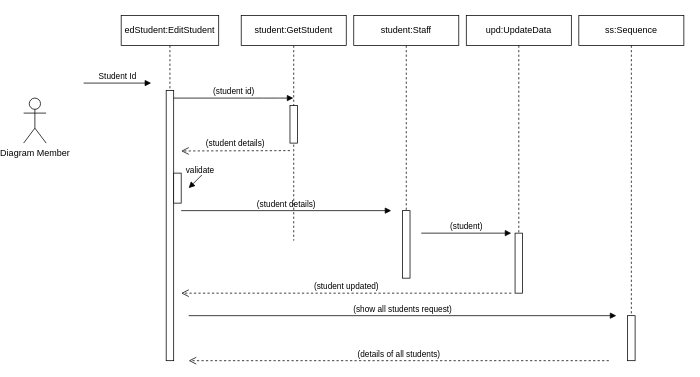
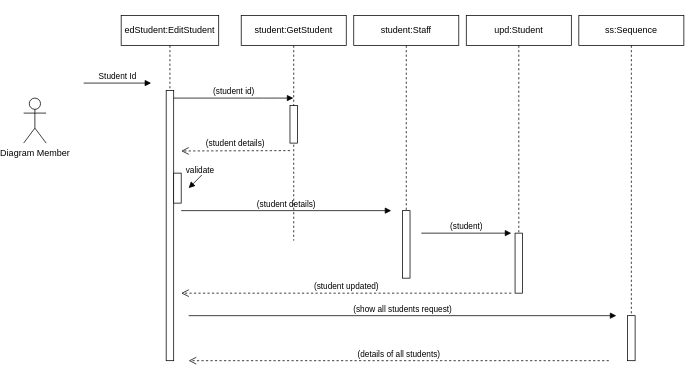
  <mxCell id="0" />
  <mxCell id="1" parent="0" />
  <mxCell id="2" value="Diagram Member&lt;br&gt;" parent="1" style="shape=umlActor;verticalLabelPosition=bottom;labelBackgroundColor=#ffffff;verticalAlign=top;html=1;outlineConnect=0;" vertex="1"><mxGeometry as="geometry" x="20" y="130" width="30" height="60" /></mxCell>
  <mxCell id="3" value="edStudent:EditStudent&lt;br&gt;" parent="1" style="shape=umlLifeline;perimeter=lifelinePerimeter;whiteSpace=wrap;html=1;container=1;collapsible=0;recursiveResize=0;outlineConnect=0;" vertex="1"><mxGeometry as="geometry" x="150" y="20" width="130" height="460" /></mxCell>
  <mxCell id="4" value="" parent="3" style="html=1;points=[];perimeter=orthogonalPerimeter;" vertex="1"><mxGeometry as="geometry" x="60" y="100" width="10" height="360" /></mxCell>
  <mxCell id="5" value="" parent="3" style="html=1;points=[];perimeter=orthogonalPerimeter;" vertex="1"><mxGeometry as="geometry" x="70" y="210" width="10" height="40" /></mxCell>
  <mxCell id="6" value="validate&lt;br&gt;" parent="3" style="html=1;verticalAlign=bottom;endArrow=block;" edge="1"><mxGeometry as="geometry" width="80" relative="1"><mxPoint as="sourcePoint" x="120" y="200" /><mxPoint as="targetPoint" x="90" y="230" /></mxGeometry></mxCell>
  <mxCell id="7" value="(student details)&lt;br&gt;" parent="3" style="html=1;verticalAlign=bottom;endArrow=block;" edge="1"><mxGeometry as="geometry" width="80" relative="1"><mxPoint as="sourcePoint" x="80" y="260" /><mxPoint as="targetPoint" x="360" y="260" /></mxGeometry></mxCell>
  <mxCell id="8" value="student:GetStudent&lt;br&gt;" parent="1" style="shape=umlLifeline;perimeter=lifelinePerimeter;whiteSpace=wrap;html=1;container=1;collapsible=0;recursiveResize=0;outlineConnect=0;" vertex="1"><mxGeometry as="geometry" x="310" y="20" width="140" height="300" /></mxCell>
  <mxCell id="9" value="" parent="8" style="html=1;points=[];perimeter=orthogonalPerimeter;" vertex="1"><mxGeometry as="geometry" x="65" y="120" width="10" height="50" /></mxCell>
  <mxCell id="10" value="(student details)&lt;br&gt;" parent="1" style="html=1;verticalAlign=bottom;endArrow=open;dashed=1;endSize=8;" edge="1"><mxGeometry as="geometry" relative="1"><mxPoint as="sourcePoint" x="375" y="200" /><mxPoint as="targetPoint" x="230" y="200.5" /></mxGeometry></mxCell>
  <mxCell id="11" value="Student Id&lt;br&gt;" parent="1" style="html=1;verticalAlign=bottom;endArrow=block;" edge="1"><mxGeometry as="geometry" width="80" relative="1"><mxPoint as="sourcePoint" x="100" y="110" /><mxPoint as="targetPoint" x="190" y="110" /></mxGeometry></mxCell>
  <mxCell id="12" value="(student id)&lt;br&gt;" parent="1" style="html=1;verticalAlign=bottom;endArrow=block;" target="8" edge="1"><mxGeometry as="geometry" width="80" relative="1"><mxPoint as="sourcePoint" x="220" y="130" /><mxPoint as="targetPoint" x="290" y="170" /><Array as="points"><mxPoint x="350" y="130" /></Array></mxGeometry></mxCell>
  <mxCell id="13" value="student:Staff&lt;br&gt;" parent="1" style="shape=umlLifeline;perimeter=lifelinePerimeter;whiteSpace=wrap;html=1;container=1;collapsible=0;recursiveResize=0;outlineConnect=0;" vertex="1"><mxGeometry as="geometry" x="460" y="20" width="140" height="350" /></mxCell>
  <mxCell id="14" value="" parent="13" style="html=1;points=[];perimeter=orthogonalPerimeter;" vertex="1"><mxGeometry as="geometry" x="65" y="260" width="10" height="90" /></mxCell>
  <mxCell id="15" value="(student)&lt;br&gt;" parent="13" style="html=1;verticalAlign=bottom;endArrow=block;" edge="1"><mxGeometry as="geometry" width="80" relative="1"><mxPoint as="sourcePoint" x="90" y="290" /><mxPoint as="targetPoint" x="210" y="290" /></mxGeometry></mxCell>
- <mxCell id="16" value="upd:UpdateData" parent="1" style="shape=umlLifeline;perimeter=lifelinePerimeter;whiteSpace=wrap;html=1;container=1;collapsible=0;recursiveResize=0;outlineConnect=0;" vertex="1"><mxGeometry as="geometry" x="610" y="20" width="140" height="370" /></mxCell>
+ <mxCell id="16" value="upd:Student" parent="1" style="shape=umlLifeline;perimeter=lifelinePerimeter;whiteSpace=wrap;html=1;container=1;collapsible=0;recursiveResize=0;outlineConnect=0;" vertex="1"><mxGeometry as="geometry" x="610" y="20" width="140" height="370" /></mxCell>
  <mxCell id="17" value="" parent="16" style="html=1;points=[];perimeter=orthogonalPerimeter;" vertex="1"><mxGeometry as="geometry" x="65" y="290" width="10" height="80" /></mxCell>
  <mxCell id="18" value="(student updated)&lt;br&gt;" parent="1" style="html=1;verticalAlign=bottom;endArrow=open;dashed=1;endSize=8;" edge="1"><mxGeometry as="geometry" relative="1"><mxPoint as="sourcePoint" x="670" y="390" /><mxPoint as="targetPoint" x="230" y="390" /></mxGeometry></mxCell>
  <mxCell id="19" value="ss:Sequence&lt;br&gt;" parent="1" style="shape=umlLifeline;perimeter=lifelinePerimeter;whiteSpace=wrap;html=1;container=1;collapsible=0;recursiveResize=0;outlineConnect=0;" vertex="1"><mxGeometry as="geometry" x="760" y="20" width="140" height="460" /></mxCell>
  <mxCell id="20" value="" parent="19" style="html=1;points=[];perimeter=orthogonalPerimeter;" vertex="1"><mxGeometry as="geometry" x="65" y="400" width="10" height="60" /></mxCell>
  <mxCell id="21" value="(show all students request)&lt;br&gt;" parent="1" style="html=1;verticalAlign=bottom;endArrow=block;" edge="1"><mxGeometry as="geometry" width="80" relative="1"><mxPoint as="sourcePoint" x="240" y="420" /><mxPoint as="targetPoint" x="810" y="420" /></mxGeometry></mxCell>
  <mxCell id="22" value="(details of all students)&lt;br&gt;" parent="1" style="html=1;verticalAlign=bottom;endArrow=open;dashed=1;endSize=8;" edge="1"><mxGeometry as="geometry" relative="1"><mxPoint as="sourcePoint" x="800" y="480" /><mxPoint as="targetPoint" x="240" y="480" /></mxGeometry></mxCell>
